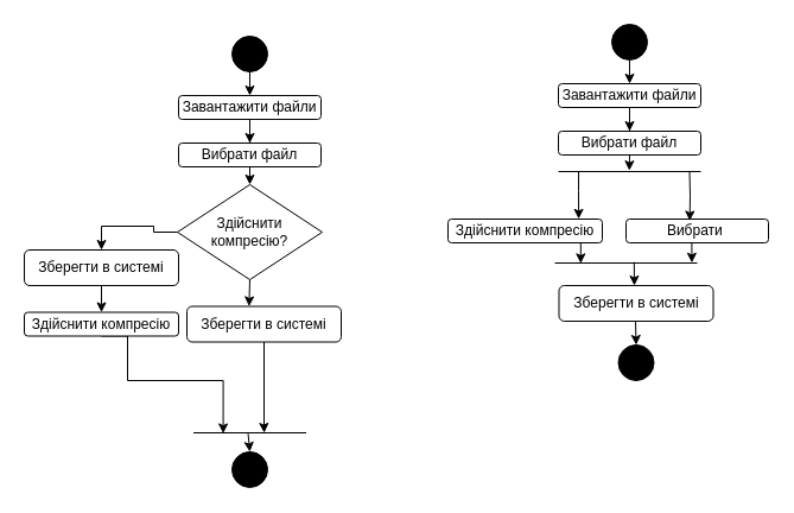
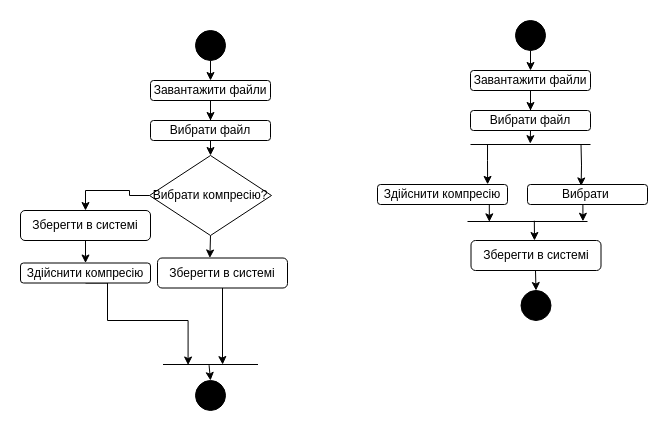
  <mxCell id="0" />
  <mxCell id="1" parent="0" />
  <mxCell id="2" style="edgeStyle=orthogonalEdgeStyle;rounded=0;orthogonalLoop=1;jettySize=auto;html=1;exitX=0.5;exitY=1;exitDx=0;exitDy=0;entryX=0.5;entryY=0;entryDx=0;entryDy=0;" edge="1" parent="1" source="3" target="5"><mxGeometry relative="1" as="geometry" /></mxCell>
  <mxCell id="3" value="" style="ellipse;whiteSpace=wrap;html=1;strokeColor=#000000;fillColor=#000000;" vertex="1" parent="1"><mxGeometry x="515" y="20" width="30" height="30" as="geometry" /></mxCell>
  <mxCell id="4" value="" style="edgeStyle=orthogonalEdgeStyle;rounded=0;orthogonalLoop=1;jettySize=auto;html=1;" edge="1" parent="1" source="5" target="7"><mxGeometry relative="1" as="geometry" /></mxCell>
  <mxCell id="5" value="Завантажити файли" style="rounded=1;whiteSpace=wrap;html=1;" vertex="1" parent="1"><mxGeometry x="470" y="70" width="120" height="20" as="geometry" /></mxCell>
  <mxCell id="6" style="edgeStyle=orthogonalEdgeStyle;rounded=0;orthogonalLoop=1;jettySize=auto;html=1;exitX=0.5;exitY=1;exitDx=0;exitDy=0;entryX=0.498;entryY=0.395;entryDx=0;entryDy=0;entryPerimeter=0;" edge="1" parent="1" source="7" target="14"><mxGeometry relative="1" as="geometry" /></mxCell>
  <mxCell id="7" value="Вибрати файл" style="rounded=1;whiteSpace=wrap;html=1;" vertex="1" parent="1"><mxGeometry x="470" y="110" width="120" height="20" as="geometry" /></mxCell>
  <mxCell id="8" style="edgeStyle=orthogonalEdgeStyle;rounded=0;orthogonalLoop=1;jettySize=auto;html=1;entryX=0.5;entryY=0;entryDx=0;entryDy=0;" edge="1" parent="1" target="13"><mxGeometry relative="1" as="geometry"><mxPoint x="535" y="270" as="sourcePoint" /></mxGeometry></mxCell>
  <mxCell id="9" value="Зберегти в системі" style="rounded=1;whiteSpace=wrap;html=1;fontFamily=Helvetica;fontSize=12;fontColor=#000000;align=center;strokeColor=#000000;fillColor=#ffffff;" vertex="1" parent="1"><mxGeometry x="470.5" y="240" width="130" height="30" as="geometry" /></mxCell>
  <mxCell id="10" style="edgeStyle=orthogonalEdgeStyle;rounded=0;orthogonalLoop=1;jettySize=auto;html=1;exitX=0.142;exitY=0.496;exitDx=0;exitDy=0;exitPerimeter=0;entryX=0.847;entryY=-0.006;entryDx=0;entryDy=0;entryPerimeter=0;" edge="1" parent="1" source="14" target="12"><mxGeometry relative="1" as="geometry"><mxPoint x="487" y="159.935" as="targetPoint" /><Array as="points"><mxPoint x="487" y="160" /><mxPoint x="487" y="160" /></Array></mxGeometry></mxCell>
  <mxCell id="11" style="edgeStyle=orthogonalEdgeStyle;rounded=0;orthogonalLoop=1;jettySize=auto;html=1;exitX=0.75;exitY=1;exitDx=0;exitDy=0;entryX=0.182;entryY=0.544;entryDx=0;entryDy=0;entryPerimeter=0;" edge="1" parent="1" source="12" target="33"><mxGeometry relative="1" as="geometry" /></mxCell>
  <mxCell id="12" value="Здійснити компресію" style="rounded=1;whiteSpace=wrap;html=1;fontFamily=Helvetica;fontSize=12;fontColor=#000000;align=center;strokeColor=#000000;fillColor=#ffffff;" vertex="1" parent="1"><mxGeometry x="377" y="184" width="130" height="20" as="geometry" /></mxCell>
  <mxCell id="13" value="" style="ellipse;whiteSpace=wrap;html=1;strokeColor=#000000;fillColor=#000000;" vertex="1" parent="1"><mxGeometry x="520.5" y="290" width="30" height="30" as="geometry" /></mxCell>
  <mxCell id="14" value="" style="line;strokeWidth=1;fillColor=none;align=left;verticalAlign=middle;spacingTop=-1;spacingLeft=3;spacingRight=3;rotatable=0;labelPosition=right;points=[];portConstraint=eastwest;" vertex="1" parent="1"><mxGeometry x="470" y="140" width="120" height="8" as="geometry" /></mxCell>
  <mxCell id="15" style="edgeStyle=orthogonalEdgeStyle;rounded=0;orthogonalLoop=1;jettySize=auto;html=1;exitX=0.5;exitY=1;exitDx=0;exitDy=0;entryX=0.5;entryY=0;entryDx=0;entryDy=0;" edge="1" parent="1" source="16" target="18"><mxGeometry relative="1" as="geometry" /></mxCell>
  <mxCell id="16" value="" style="ellipse;whiteSpace=wrap;html=1;strokeColor=#000000;fillColor=#000000;" vertex="1" parent="1"><mxGeometry x="195" y="30" width="30" height="30" as="geometry" /></mxCell>
  <mxCell id="17" value="" style="edgeStyle=orthogonalEdgeStyle;rounded=0;orthogonalLoop=1;jettySize=auto;html=1;" edge="1" parent="1" source="18" target="20"><mxGeometry relative="1" as="geometry" /></mxCell>
  <mxCell id="18" value="Завантажити файли" style="rounded=1;whiteSpace=wrap;html=1;" vertex="1" parent="1"><mxGeometry x="150" y="80" width="120" height="20" as="geometry" /></mxCell>
  <mxCell id="19" style="edgeStyle=orthogonalEdgeStyle;rounded=0;orthogonalLoop=1;jettySize=auto;html=1;exitX=0.5;exitY=1;exitDx=0;exitDy=0;entryX=0.5;entryY=0;entryDx=0;entryDy=0;" edge="1" parent="1" source="20" target="28"><mxGeometry relative="1" as="geometry"><mxPoint x="209.5" y="152.833" as="targetPoint" /></mxGeometry></mxCell>
  <mxCell id="20" value="Вибрати файл" style="rounded=1;whiteSpace=wrap;html=1;" vertex="1" parent="1"><mxGeometry x="150" y="120" width="120" height="20" as="geometry" /></mxCell>
  <mxCell id="21" style="edgeStyle=orthogonalEdgeStyle;rounded=0;orthogonalLoop=1;jettySize=auto;html=1;exitX=0.5;exitY=1;exitDx=0;exitDy=0;entryX=0.628;entryY=0.508;entryDx=0;entryDy=0;entryPerimeter=0;" edge="1" parent="1" source="22" target="31"><mxGeometry relative="1" as="geometry"><mxPoint x="237" y="360" as="targetPoint" /><Array as="points"><mxPoint x="222" y="360" /></Array></mxGeometry></mxCell>
  <mxCell id="22" value="Зберегти в системі" style="rounded=1;whiteSpace=wrap;html=1;fontFamily=Helvetica;fontSize=12;fontColor=#000000;align=center;strokeColor=#000000;fillColor=#ffffff;" vertex="1" parent="1"><mxGeometry x="157" y="257.5" width="130" height="30" as="geometry" /></mxCell>
  <mxCell id="23" style="edgeStyle=orthogonalEdgeStyle;rounded=0;orthogonalLoop=1;jettySize=auto;html=1;exitX=0.5;exitY=1;exitDx=0;exitDy=0;entryX=0.264;entryY=0.564;entryDx=0;entryDy=0;entryPerimeter=0;" edge="1" parent="1" source="24" target="31"><mxGeometry relative="1" as="geometry"><Array as="points"><mxPoint y="282" x="107" /><mxPoint y="320" x="107" /><mxPoint x="188" y="320" /></Array></mxGeometry></mxCell>
  <mxCell id="24" value="Здійснити компресію" style="rounded=1;whiteSpace=wrap;html=1;fontFamily=Helvetica;fontSize=12;fontColor=#000000;align=center;strokeColor=#000000;fillColor=#ffffff;" vertex="1" parent="1"><mxGeometry x="20" y="262.5" width="130" height="20" as="geometry" /></mxCell>
  <mxCell id="25" value="" style="ellipse;whiteSpace=wrap;html=1;strokeColor=#000000;fillColor=#000000;" vertex="1" parent="1"><mxGeometry x="195" y="380" width="30" height="30" as="geometry" /></mxCell>
  <mxCell id="26" style="edgeStyle=orthogonalEdgeStyle;rounded=0;orthogonalLoop=1;jettySize=auto;html=1;exitX=0;exitY=0.5;exitDx=0;exitDy=0;entryX=0.5;entryY=0;entryDx=0;entryDy=0;" edge="1" parent="1" source="28" target="30"><mxGeometry relative="1" as="geometry" /></mxCell>
  <mxCell id="27" style="edgeStyle=orthogonalEdgeStyle;rounded=0;orthogonalLoop=1;jettySize=auto;html=1;exitX=0.5;exitY=1;exitDx=0;exitDy=0;entryX=0.403;entryY=-0.001;entryDx=0;entryDy=0;entryPerimeter=0;" edge="1" parent="1" source="28" target="22"><mxGeometry relative="1" as="geometry" /></mxCell>
- <mxCell id="28" value="Здійснити компресію?" style="rhombus;whiteSpace=wrap;html=1;" vertex="1" parent="1"><mxGeometry x="149" y="155" width="122" height="80" as="geometry" /></mxCell>
+ <mxCell id="28" value="Вибрати компресію?" style="rhombus;whiteSpace=wrap;html=1;" vertex="1" parent="1"><mxGeometry x="149" y="155" width="122" height="80" as="geometry" /></mxCell>
  <mxCell id="29" style="edgeStyle=orthogonalEdgeStyle;rounded=0;orthogonalLoop=1;jettySize=auto;html=1;exitX=0.5;exitY=1;exitDx=0;exitDy=0;entryX=0.5;entryY=0;entryDx=0;entryDy=0;" edge="1" parent="1" source="30" target="24"><mxGeometry relative="1" as="geometry" /></mxCell>
  <mxCell id="30" value="Зберегти в системі" style="rounded=1;whiteSpace=wrap;html=1;fontFamily=Helvetica;fontSize=12;fontColor=#000000;align=center;strokeColor=#000000;fillColor=#ffffff;" vertex="1" parent="1"><mxGeometry x="20" y="210" width="130" height="30" as="geometry" /></mxCell>
  <mxCell id="31" value="" style="line;strokeWidth=1;fillColor=none;align=left;verticalAlign=middle;spacingTop=-1;spacingLeft=3;spacingRight=3;rotatable=0;labelPosition=right;points=[];portConstraint=eastwest;" vertex="1" parent="1"><mxGeometry x="162.5" y="360" width="95" height="8" as="geometry" /></mxCell>
  <mxCell id="32" value="" style="endArrow=classic;html=1;exitX=0.485;exitY=0.581;exitDx=0;exitDy=0;exitPerimeter=0;entryX=0.5;entryY=0;entryDx=0;entryDy=0;" edge="1" parent="1" source="31" target="25"><mxGeometry width="50" height="50" relative="1" as="geometry"><mxPoint x="207" y="420" as="sourcePoint" /><mxPoint x="257" y="370" as="targetPoint" /></mxGeometry></mxCell>
  <mxCell id="33" value="" style="line;strokeWidth=1;fillColor=none;align=left;verticalAlign=middle;spacingTop=-1;spacingLeft=3;spacingRight=3;rotatable=0;labelPosition=right;points=[];portConstraint=eastwest;" vertex="1" parent="1"><mxGeometry x="467" y="217" width="120" height="8" as="geometry" /></mxCell>
  <mxCell id="34" style="edgeStyle=orthogonalEdgeStyle;rounded=0;orthogonalLoop=1;jettySize=auto;html=1;exitX=0.557;exitY=0.407;exitDx=0;exitDy=0;exitPerimeter=0;" edge="1" parent="1" source="33"><mxGeometry relative="1" as="geometry"><mxPoint x="519.9" y="225.2" as="sourcePoint" /><mxPoint x="534" y="240" as="targetPoint" /></mxGeometry></mxCell>
  <mxCell id="35" style="edgeStyle=orthogonalEdgeStyle;rounded=0;orthogonalLoop=1;jettySize=auto;html=1;exitX=0.142;exitY=0.496;exitDx=0;exitDy=0;exitPerimeter=0;entryX=0.447;entryY=0.072;entryDx=0;entryDy=0;entryPerimeter=0;" edge="1" parent="1" target="37"><mxGeometry relative="1" as="geometry"><mxPoint x="580.5" y="159.435" as="targetPoint" /><mxPoint x="580.5" y="143.556" as="sourcePoint" /><Array as="points" /></mxGeometry></mxCell>
  <mxCell id="36" style="edgeStyle=orthogonalEdgeStyle;rounded=0;orthogonalLoop=1;jettySize=auto;html=1;exitX=0.75;exitY=1;exitDx=0;exitDy=0;entryX=0.182;entryY=0.544;entryDx=0;entryDy=0;entryPerimeter=0;" edge="1" parent="1" source="37"><mxGeometry relative="1" as="geometry"><mxPoint x="582.444" y="220.778" as="targetPoint" /></mxGeometry></mxCell>
  <mxCell id="37" value="Вибрати&amp;nbsp;" style="rounded=1;whiteSpace=wrap;html=1;fontFamily=Helvetica;fontSize=12;fontColor=#000000;align=center;strokeColor=#000000;fillColor=#ffffff;" vertex="1" parent="1"><mxGeometry x="527" y="184" width="120" height="20" as="geometry" /></mxCell>
